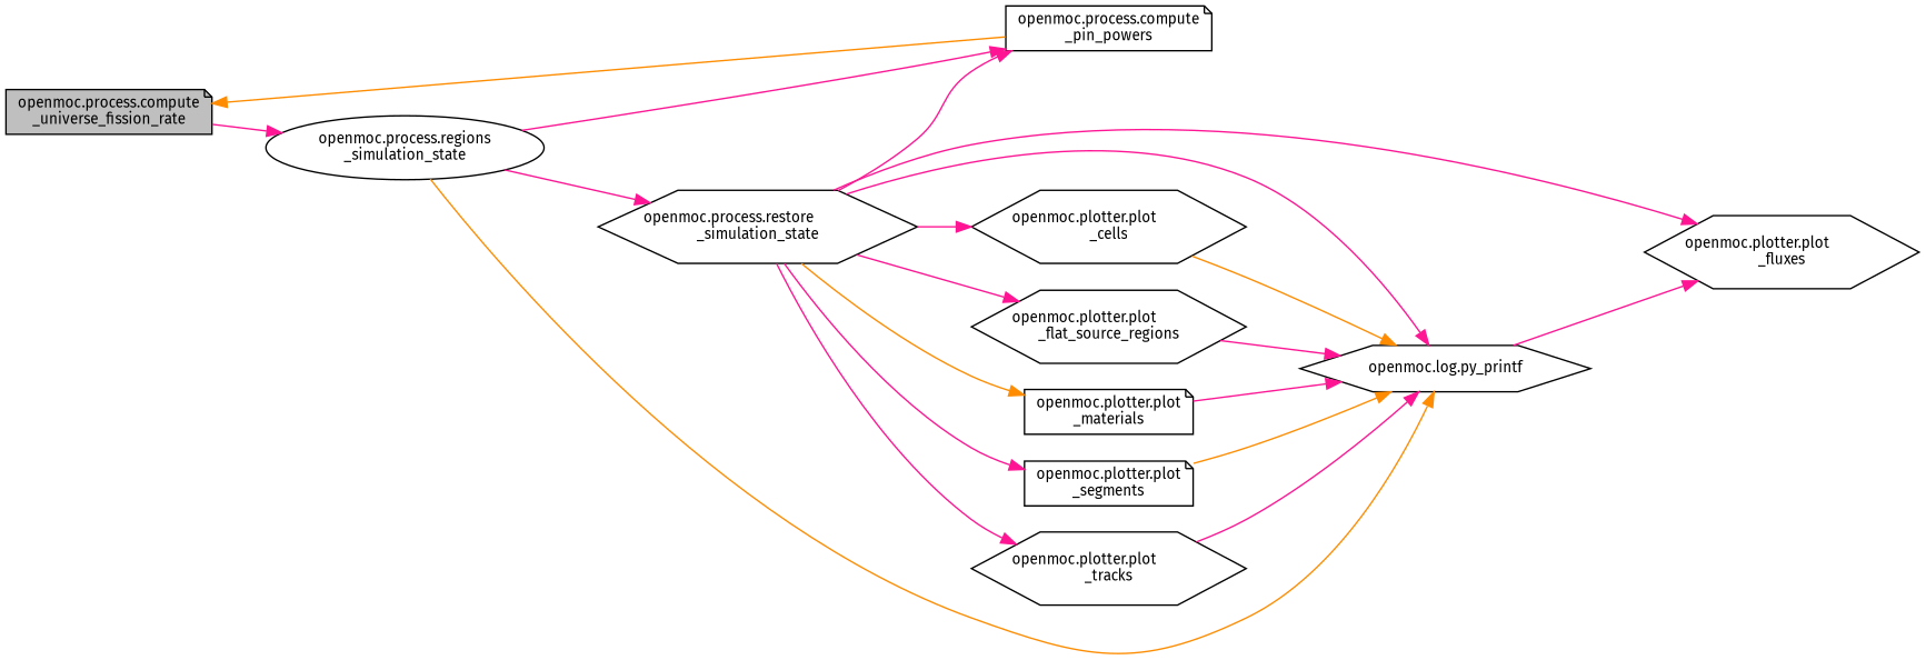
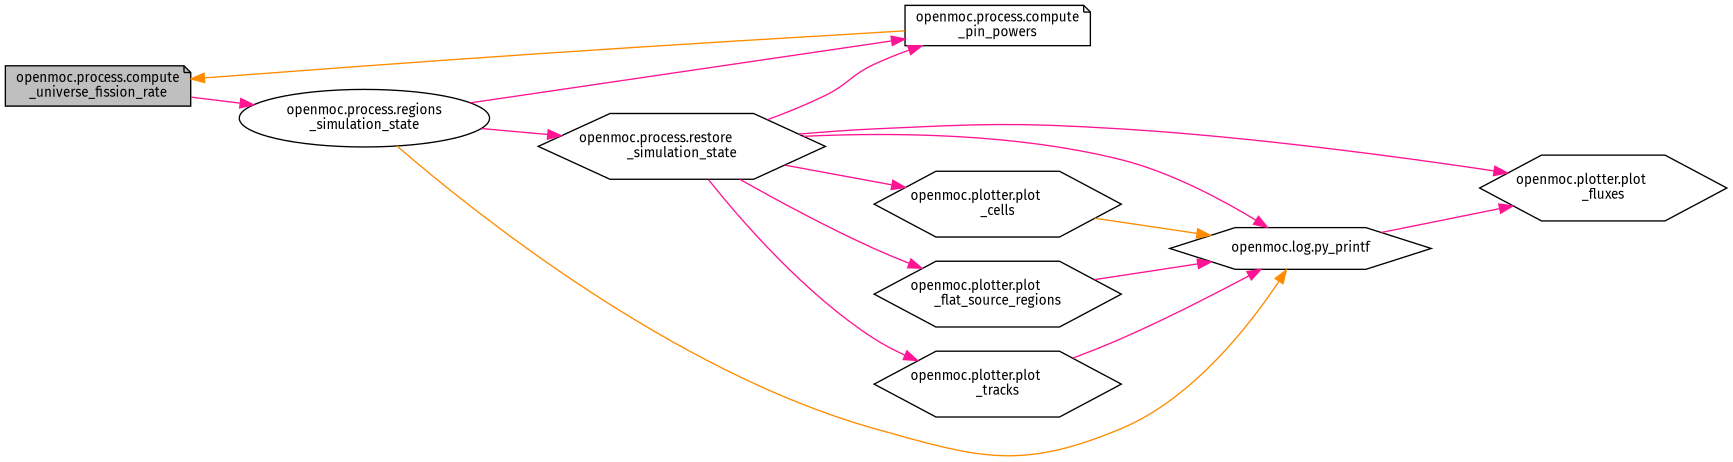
  digraph {
    fontname="Fira Sans"
    rankdir=LR
    node [color=black fillcolor=white fontname="Fira Sans" fontsize=10 shape=hexagon style=filled]
    edge [color=deeppink fontname="Fira Sans" fontsize=10 labelfontname=Helvetica labelfontsize=10 style=solid]
    n1 [fillcolor=grey75 fontcolor=black height=0.2 label="openmoc.process.compute\l_universe_fission_rate" shape=note width=0.4]
    n2 [height=0.2 label="openmoc.process.regions\l_simulation_state" shape=ellipse width=0.4]
    n3 [height=0.2 label="openmoc.process.compute\l_pin_powers" shape=note width=0.4]
    n4 [height=0.2 label="openmoc.log.py_printf" width=0.4]
    n5 [height=0.2 label="openmoc.process.restore\l_simulation_state" width=0.4]
    n6 [height=0.2 label="openmoc.plotter.plot\l_fluxes" width=0.4]
    n7 [height=0.2 label="openmoc.plotter.plot\l_cells" width=0.4]
    n8 [height=0.2 label="openmoc.plotter.plot\l_flat_source_regions" width=0.4]
-   n9 [height=0.2 label="openmoc.plotter.plot\l_materials" shape=note width=0.4]
-   n10 [height=0.2 label="openmoc.plotter.plot\l_segments" shape=note width=0.4]
    n11 [height=0.2 label="openmoc.plotter.plot\l_tracks" width=0.4]
    n1 -> n2
    n2 -> n3
    n2 -> n4 [color=darkorange]
    n2 -> n5
    n3 -> n1 [color=darkorange]
    n4 -> n6
    n5 -> n3
    n5 -> n4
    n5 -> n6
    n5 -> n7
    n5 -> n8
-   n5 -> n9 [color=darkorange]
-   n5 -> n10
    n5 -> n11
    n7 -> n4 [color=darkorange]
    n8 -> n4
-   n9 -> n4
-   n10 -> n4 [color=darkorange]
    n11 -> n4
  }
